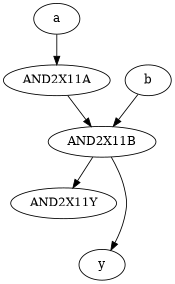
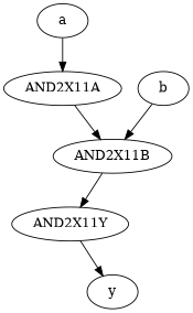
  digraph {
    n1 [label=a]
    n2 [label=AND2X11A]
    n3 [label=b]
    n4 [label=AND2X11B]
    n5 [label=AND2X11Y]
    n6 [label=y]
    n1 -> n2
    n2 -> n4
    n3 -> n4
    n4 -> n5
-   n4 -> n6
+   n5 -> n6
  }
